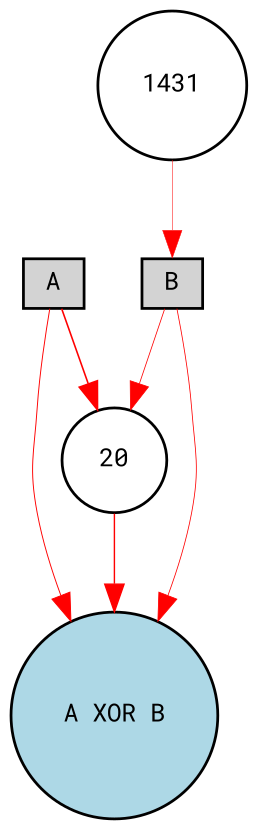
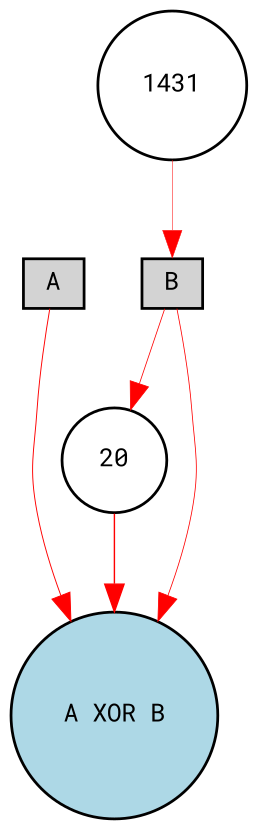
  digraph {
    fontname="Roboto Mono"
    node [fillcolor=lightgray fontname="Roboto Mono" fontsize=9 shape=circle style=filled]
    edge [color=red fontname="Roboto Mono" style=solid]
    A [height=0.2 shape=box width=0.2]
    "A XOR B" [fillcolor=lightblue height=0.2 width=0.2]
    n3 [fillcolor=white height=0.2 label=20 width=0.2]
    B [height=0.2 shape=box width=0.2]
    1431 [fillcolor=white height=0.2 width=0.2]
    A -> "A XOR B" [penwidth=0.34288098745901674]
-   A -> n3 [penwidth=0.5768711198793207]
    n3 -> "A XOR B" [penwidth=0.50999039772236]
    B -> "A XOR B" [penwidth=0.2913097274246709]
    B -> n3 [penwidth=0.2875366419661243]
    1431 -> B [penwidth=0.1821129033592629]
  }
